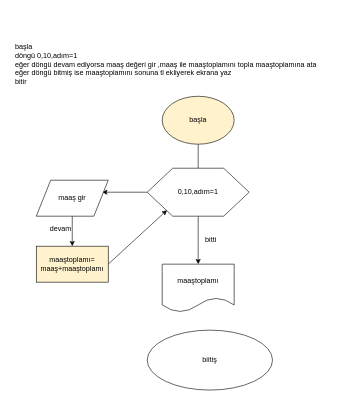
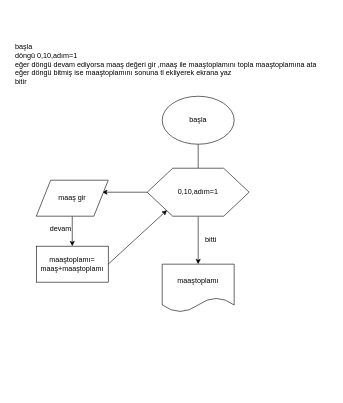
  <mxCell id="0" />
  <mxCell id="1" parent="0" />
  <mxCell id="2" value="&lt;h1&gt;&lt;br&gt;&lt;/h1&gt;&lt;div&gt;başla&lt;/div&gt;&lt;div&gt;döngü 0,10,adım=1&lt;/div&gt;&lt;div&gt;eğer döngü devam ediyorsa maaş değeri gir ,maaş ile maaştoplamını topla maaştoplamına ata&lt;/div&gt;&lt;div&gt;eğer döngü bitmiş ise maaştoplamını sonuna tl ekliyerek ekrana yaz&amp;nbsp;&lt;/div&gt;&lt;div&gt;bitir&lt;/div&gt;" style="text;html=1;strokeColor=none;fillColor=none;spacing=5;spacingTop=-20;whiteSpace=wrap;overflow=hidden;rounded=0;" vertex="1" parent="1"><mxGeometry x="20" y="20" width="530" height="250" as="geometry" /></mxCell>
  <mxCell id="3" style="edgeStyle=orthogonalEdgeStyle;rounded=0;orthogonalLoop=1;jettySize=auto;html=1;endArrow=none;" edge="1" parent="1" source="4" target="7"><mxGeometry relative="1" as="geometry" /></mxCell>
- <mxCell id="4" value="başla" style="ellipse;whiteSpace=wrap;html=1;fillColor=#fff2cc;" vertex="1" parent="1"><mxGeometry x="270" y="160" width="120" height="80" as="geometry" /></mxCell>
+ <mxCell id="4" value="başla" style="ellipse;whiteSpace=wrap;html=1;" vertex="1" parent="1"><mxGeometry x="270" y="160" width="120" height="80" as="geometry" /></mxCell>
  <mxCell id="5" style="edgeStyle=orthogonalEdgeStyle;rounded=0;orthogonalLoop=1;jettySize=auto;html=1;exitX=0;exitY=0.5;exitDx=0;exitDy=0;" edge="1" parent="1" source="7"><mxGeometry relative="1" as="geometry"><mxPoint x="170" y="320" as="targetPoint" /></mxGeometry></mxCell>
  <mxCell id="6" value="" style="edgeStyle=orthogonalEdgeStyle;rounded=0;orthogonalLoop=1;jettySize=auto;html=1;" edge="1" parent="1" source="7"><mxGeometry relative="1" as="geometry"><mxPoint x="330" y="440" as="targetPoint" /></mxGeometry></mxCell>
  <mxCell id="7" value="0,10,adım=1" style="shape=hexagon;perimeter=hexagonPerimeter2;whiteSpace=wrap;html=1;" vertex="1" parent="1"><mxGeometry x="245" y="280" width="170" height="80" as="geometry" /></mxCell>
  <mxCell id="8" value="devam" style="text;html=1;resizable=0;points=[];autosize=1;align=left;verticalAlign=top;spacingTop=-4;" vertex="1" parent="1"><mxGeometry x="81" y="371" width="50" height="20" as="geometry" /></mxCell>
  <mxCell id="9" value="bitti" style="text;html=1;resizable=0;points=[];autosize=1;align=left;verticalAlign=top;spacingTop=-4;" vertex="1" parent="1"><mxGeometry x="340" y="390" width="30" height="20" as="geometry" /></mxCell>
  <mxCell id="10" style="edgeStyle=orthogonalEdgeStyle;rounded=0;orthogonalLoop=1;jettySize=auto;html=1;" edge="1" parent="1" source="11"><mxGeometry relative="1" as="geometry"><mxPoint x="120" y="410" as="targetPoint" /></mxGeometry></mxCell>
  <mxCell id="11" value="maaş gir" style="shape=parallelogram;perimeter=parallelogramPerimeter;whiteSpace=wrap;html=1;" vertex="1" parent="1"><mxGeometry x="60" y="300" width="120" height="60" as="geometry" /></mxCell>
- <mxCell id="12" value="maaştoplamı=&lt;br&gt;maaş+maaştoplamı" style="rounded=0;whiteSpace=wrap;html=1;fillColor=#fff2cc;" vertex="1" parent="1"><mxGeometry x="60" y="410" width="120" height="60" as="geometry" /></mxCell>
+ <mxCell id="12" value="maaştoplamı=&lt;br&gt;maaş+maaştoplamı" style="rounded=0;whiteSpace=wrap;html=1;" vertex="1" parent="1"><mxGeometry x="60" y="410" width="120" height="60" as="geometry" /></mxCell>
  <mxCell id="13" value="" style="endArrow=classic;html=1;entryX=0.194;entryY=0.875;entryDx=0;entryDy=0;entryPerimeter=0;" edge="1" parent="1" target="7"><mxGeometry width="50" height="50" relative="1" as="geometry"><mxPoint x="180" y="440" as="sourcePoint" /><mxPoint x="230" y="390" as="targetPoint" /></mxGeometry></mxCell>
- <mxCell id="14" value="biitiş" style="ellipse;whiteSpace=wrap;html=1;direction=south;" vertex="1" parent="1"><mxGeometry x="245" y="550" width="209" height="100" as="geometry" /></mxCell>
  <mxCell id="15" value="maaştoplamı" style="shape=document;whiteSpace=wrap;html=1;boundedLbl=1;" vertex="1" parent="1"><mxGeometry x="270" y="440" width="120" height="80" as="geometry" /></mxCell>
